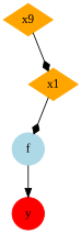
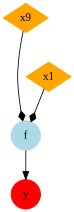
  digraph {
    fontname="Liberation Serif"
    node [color=orange fontname="Liberation Serif" shape=diamond style=filled]
    edge [arrowhead=diamond fontname="Liberation Serif"]
    n1 [label=x9]
    n2 [color=lightblue label=f shape=circle]
    n3 [color=red label=y shape=circle]
    n4 [label=x1]
-   n1 -> n4
+   n1 -> n2
    n2 -> n3 [arrowhead=normal]
    n4 -> n2
  }
